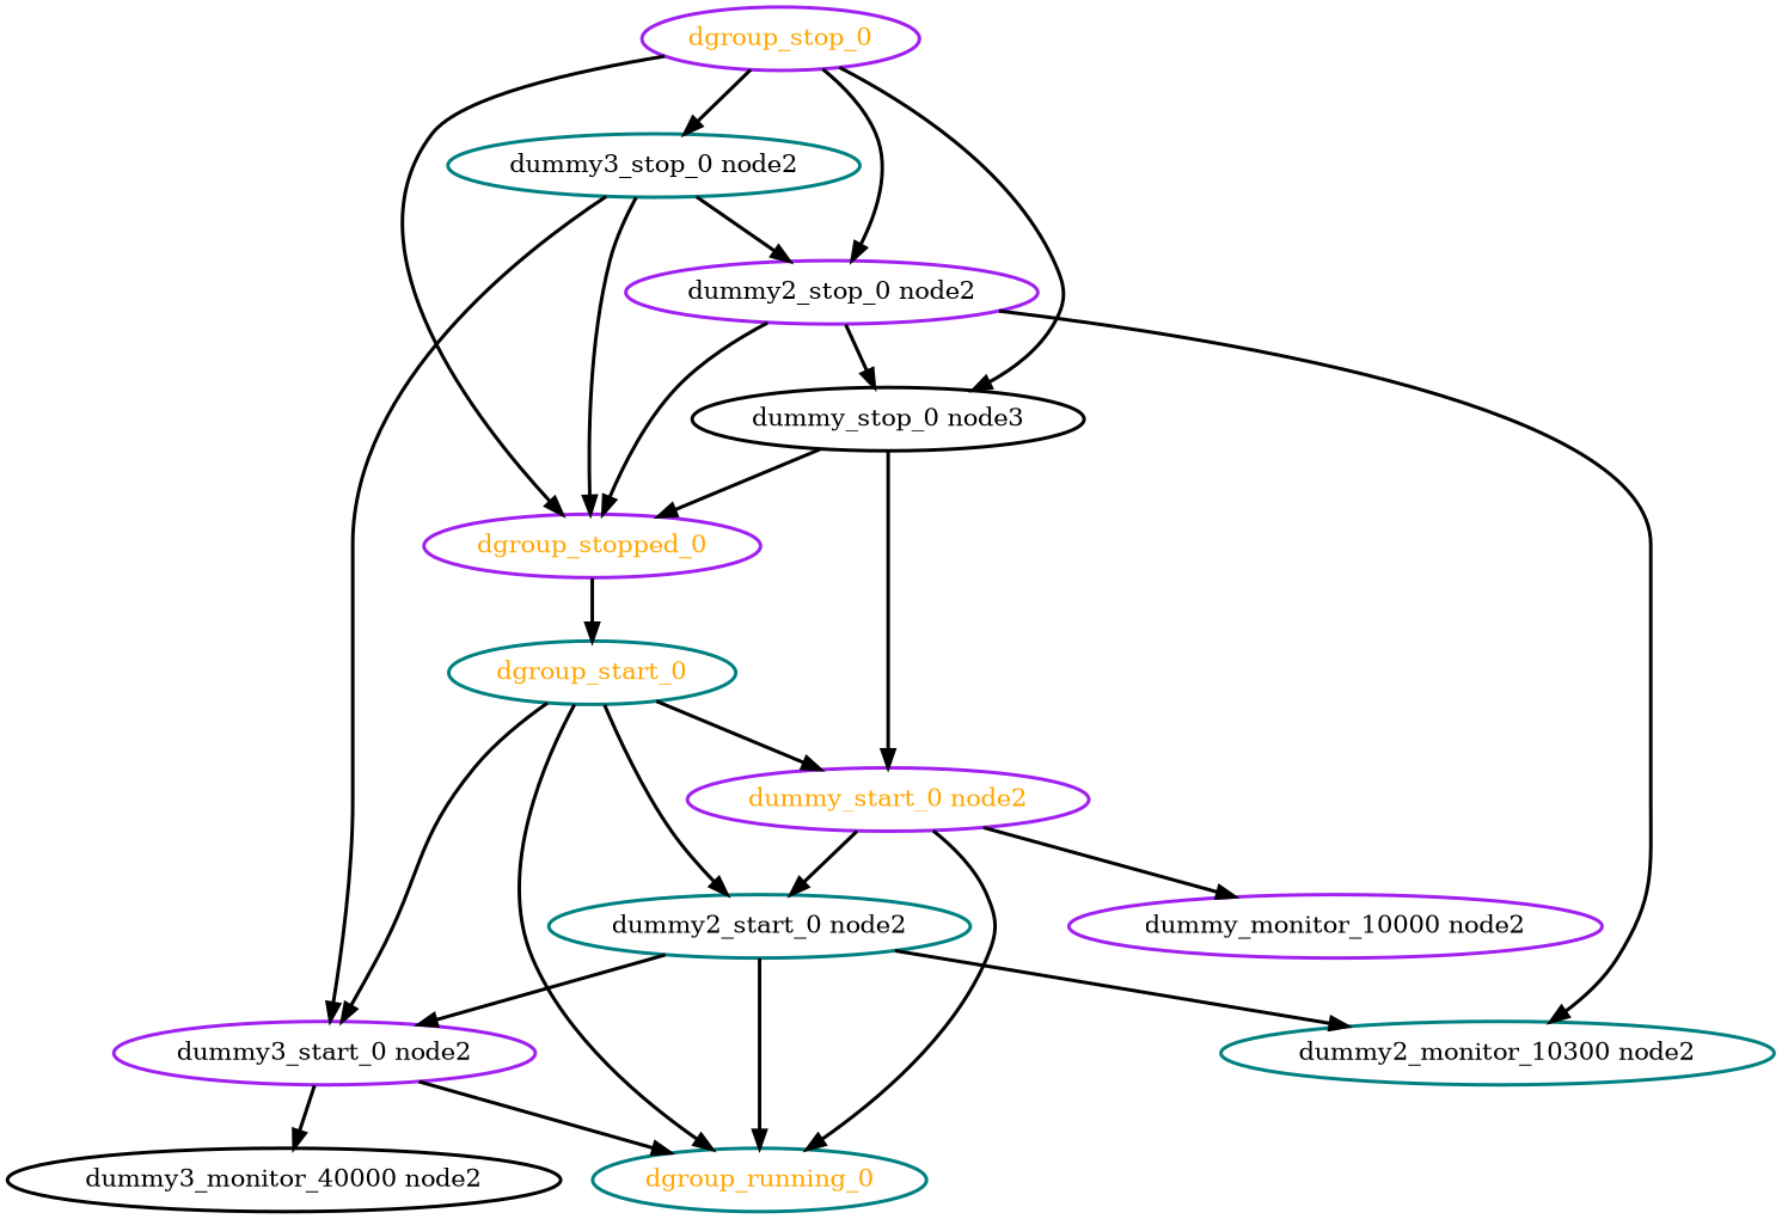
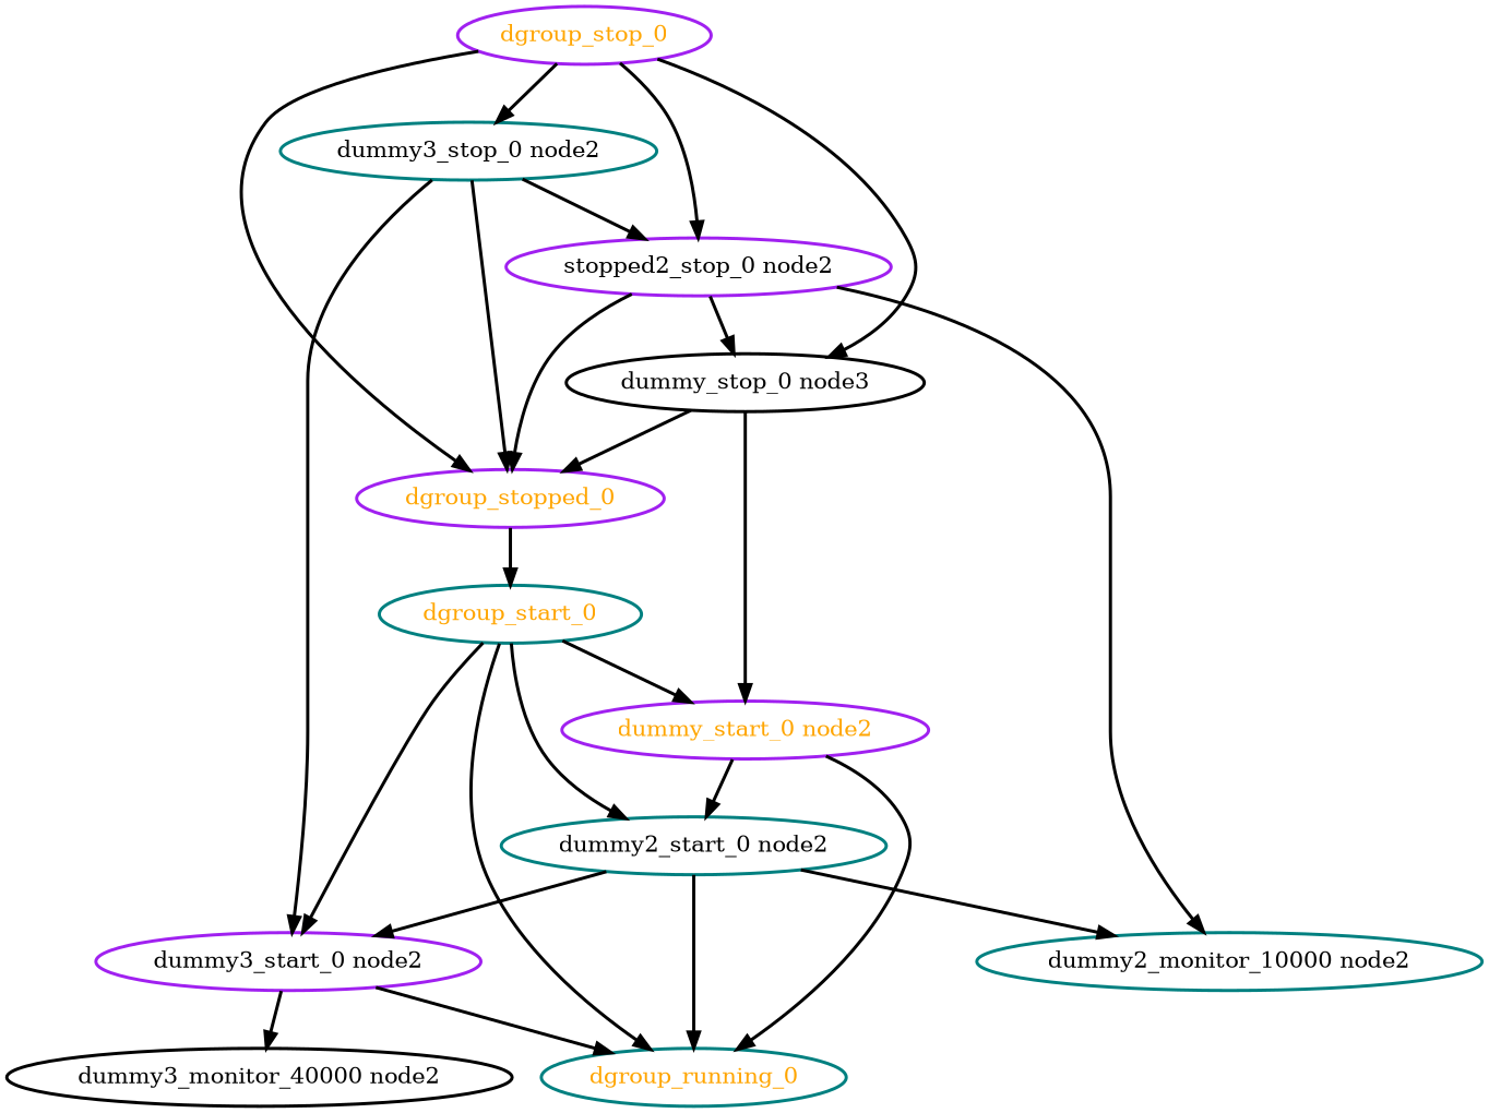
  digraph {
    node [color=purple fontcolor=black style=bold]
    edge [style=bold]
    dgroup_running_0 [color=teal fontcolor=orange]
    dgroup_start_0 [color=teal fontcolor=orange]
    "dummy2_start_0 node2" [color=teal]
    "dummy3_start_0 node2"
    "dummy_start_0 node2" [fontcolor=orange]
-   "dummy2_monitor_10000 node2" [color=teal label="dummy2_monitor_10300 node2"]
+   "dummy2_monitor_10000 node2" [color=teal]
    n7 [color=black label="dummy3_monitor_40000 node2"]
-   "dummy_monitor_10000 node2"
    dgroup_stop_0 [fontcolor=orange]
    dgroup_stopped_0 [fontcolor=orange]
-   "dummy2_stop_0 node2"
+   "dummy2_stop_0 node2" [label="stopped2_stop_0 node2"]
    "dummy3_stop_0 node2" [color=teal]
    "dummy_stop_0 node3" [color=black]
    dgroup_start_0 -> dgroup_running_0
    dgroup_start_0 -> "dummy2_start_0 node2"
    dgroup_start_0 -> "dummy3_start_0 node2"
    dgroup_start_0 -> "dummy_start_0 node2"
    "dummy2_start_0 node2" -> dgroup_running_0
    "dummy2_start_0 node2" -> "dummy3_start_0 node2"
    "dummy2_start_0 node2" -> "dummy2_monitor_10000 node2"
    "dummy3_start_0 node2" -> dgroup_running_0
    "dummy3_start_0 node2" -> n7
    "dummy_start_0 node2" -> dgroup_running_0
    "dummy_start_0 node2" -> "dummy2_start_0 node2"
-   "dummy_start_0 node2" -> "dummy_monitor_10000 node2"
    dgroup_stop_0 -> dgroup_stopped_0
    dgroup_stop_0 -> "dummy2_stop_0 node2"
    dgroup_stop_0 -> "dummy3_stop_0 node2"
    dgroup_stop_0 -> "dummy_stop_0 node3"
    dgroup_stopped_0 -> dgroup_start_0
    "dummy2_stop_0 node2" -> "dummy2_monitor_10000 node2"
    "dummy2_stop_0 node2" -> dgroup_stopped_0
    "dummy2_stop_0 node2" -> "dummy_stop_0 node3"
    "dummy3_stop_0 node2" -> "dummy3_start_0 node2"
    "dummy3_stop_0 node2" -> dgroup_stopped_0
    "dummy3_stop_0 node2" -> "dummy2_stop_0 node2"
    "dummy_stop_0 node3" -> "dummy_start_0 node2"
    "dummy_stop_0 node3" -> dgroup_stopped_0
  }
